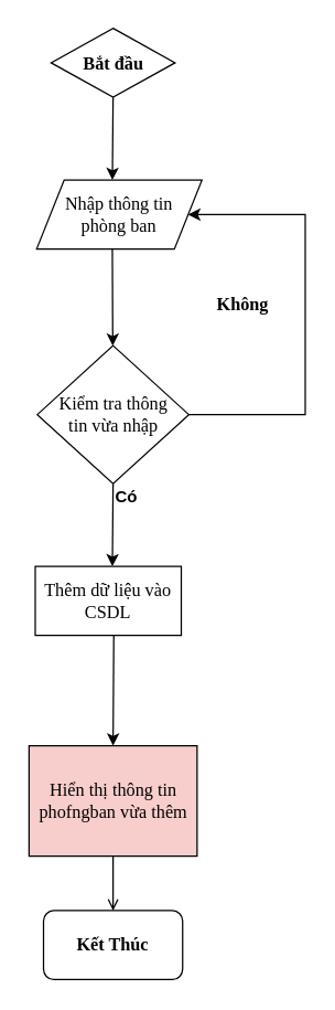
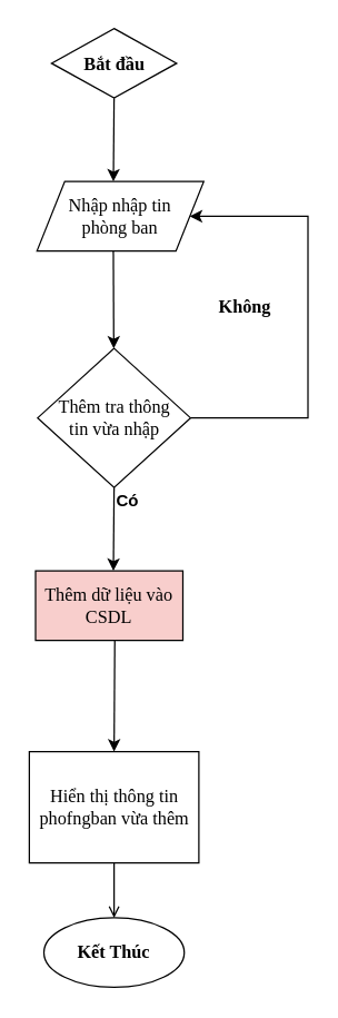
  <mxCell id="0" />
  <mxCell id="1" parent="0" />
  <mxCell id="2" style="edgeStyle=orthogonalEdgeStyle;rounded=0;orthogonalLoop=1;jettySize=auto;html=1;exitX=0.5;exitY=1;exitDx=0;exitDy=0;fontSize=13;fontFamily=Times New Roman;fontStyle=0" edge="1" parent="1" source="3"><mxGeometry relative="1" as="geometry"><mxPoint x="81" y="130" as="targetPoint" /></mxGeometry></mxCell>
  <mxCell id="3" value="&lt;font style=&quot;font-size: 13px;&quot;&gt;Bắt đầu&lt;/font&gt;" style="rhombus;whiteSpace=wrap;html=1;fontSize=13;fontFamily=Times New Roman;fontStyle=1;" vertex="1" parent="1"><mxGeometry x="36.5" y="20" width="90" height="50" as="geometry" /></mxCell>
  <mxCell id="4" style="rounded=0;orthogonalLoop=1;jettySize=auto;html=1;exitX=0.458;exitY=0.978;exitDx=0;exitDy=0;exitPerimeter=0;fontSize=13;fontFamily=Times New Roman;fontStyle=0" edge="1" parent="1" source="5" target="8"><mxGeometry relative="1" as="geometry" /></mxCell>
- <mxCell id="5" value="&lt;font style=&quot;font-size: 13px;&quot;&gt;Nhập thông tin&lt;br&gt;phòng ban&lt;br&gt;&lt;/font&gt;" style="shape=parallelogram;perimeter=parallelogramPerimeter;whiteSpace=wrap;html=1;fixedSize=1;fontSize=13;fontFamily=Times New Roman;fontStyle=0" vertex="1" parent="1"><mxGeometry x="26" y="130" width="120" height="50" as="geometry" /></mxCell>
+ <mxCell id="5" value="&lt;font style=&quot;font-size: 13px;&quot;&gt;Nhập nhập tin&lt;br&gt;phòng ban&lt;br&gt;&lt;/font&gt;" style="shape=parallelogram;perimeter=parallelogramPerimeter;whiteSpace=wrap;html=1;fixedSize=1;fontSize=13;fontFamily=Times New Roman;fontStyle=0" vertex="1" parent="1"><mxGeometry x="26" y="130" width="120" height="50" as="geometry" /></mxCell>
  <mxCell id="6" style="rounded=0;orthogonalLoop=1;jettySize=auto;html=1;exitX=0.5;exitY=1;exitDx=0;exitDy=0;fontSize=13;fontFamily=Times New Roman;fontStyle=0" edge="1" parent="1" source="8"><mxGeometry relative="1" as="geometry"><mxPoint x="81" y="410" as="targetPoint" /></mxGeometry></mxCell>
  <mxCell id="7" style="edgeStyle=elbowEdgeStyle;rounded=0;orthogonalLoop=1;jettySize=auto;html=1;exitX=1;exitY=0.5;exitDx=0;exitDy=0;entryX=1;entryY=0.5;entryDx=0;entryDy=0;" edge="1" parent="1" source="8" target="5"><mxGeometry relative="1" as="geometry"><mxPoint x="81" y="90" as="targetPoint" /><Array as="points"><mxPoint x="221" y="170" /><mxPoint x="221" y="190" /></Array></mxGeometry></mxCell>
- <mxCell id="8" value="Kiểm tra thông&lt;br&gt;tin vừa nhập" style="rhombus;whiteSpace=wrap;html=1;fontSize=13;fontFamily=Times New Roman;fontStyle=0" vertex="1" parent="1"><mxGeometry x="26.5" y="250" width="110" height="100" as="geometry" /></mxCell>
+ <mxCell id="8" value="Thêm tra thông&lt;br&gt;tin vừa nhập" style="rhombus;whiteSpace=wrap;html=1;fontSize=13;fontFamily=Times New Roman;fontStyle=0" vertex="1" parent="1"><mxGeometry x="26.5" y="250" width="110" height="100" as="geometry" /></mxCell>
  <mxCell id="9" style="rounded=0;orthogonalLoop=1;jettySize=auto;html=1;entryX=0.5;entryY=0;entryDx=0;entryDy=0;" edge="1" parent="1"><mxGeometry relative="1" as="geometry"><mxPoint x="82" y="460" as="sourcePoint" /><mxPoint x="81.5" y="540" as="targetPoint" /></mxGeometry></mxCell>
- <mxCell id="10" value="Thêm dữ liệu vào CSDL" style="rounded=0;whiteSpace=wrap;html=1;fontSize=13;fontFamily=Times New Roman;fontStyle=0" vertex="1" parent="1"><mxGeometry x="25" y="410" width="106" height="50" as="geometry" /></mxCell>
- <mxCell id="11" value="&lt;font style=&quot;font-size: 13px;&quot;&gt;&lt;span style=&quot;font-size: 13px;&quot;&gt;Kết Thúc&lt;/span&gt;&lt;/font&gt;" style="whiteSpace=wrap;html=1;fontSize=13;fontFamily=Times New Roman;fontStyle=1;rounded=1;" vertex="1" parent="1"><mxGeometry x="31" y="659.46" width="101" height="50" as="geometry" /></mxCell>
+ <mxCell id="10" value="Thêm dữ liệu vào CSDL" style="rounded=0;whiteSpace=wrap;html=1;fontSize=13;fontFamily=Times New Roman;fontStyle=0;fillColor=#f8cecc;" vertex="1" parent="1"><mxGeometry x="25" y="410" width="106" height="50" as="geometry" /></mxCell>
+ <mxCell id="11" value="&lt;font style=&quot;font-size: 13px;&quot;&gt;&lt;span style=&quot;font-size: 13px;&quot;&gt;Kết Thúc&lt;/span&gt;&lt;/font&gt;" style="ellipse;whiteSpace=wrap;html=1;fontSize=13;fontFamily=Times New Roman;fontStyle=1" vertex="1" parent="1"><mxGeometry x="31" y="659.46" width="101" height="50" as="geometry" /></mxCell>
  <mxCell id="12" value="&lt;b&gt;Không&amp;nbsp;&lt;br&gt;&lt;/b&gt;" style="text;html=1;align=center;verticalAlign=middle;resizable=0;points=[];autosize=1;strokeColor=none;fillColor=none;fontSize=13;fontFamily=Times New Roman;fontStyle=0" vertex="1" parent="1"><mxGeometry x="146.5" y="205" width="60" height="30" as="geometry" /></mxCell>
  <mxCell id="13" value="&lt;b&gt;Có&lt;/b&gt;" style="text;html=1;align=center;verticalAlign=middle;resizable=0;points=[];autosize=1;strokeColor=none;fillColor=none;" vertex="1" parent="1"><mxGeometry x="71" y="345" width="40" height="30" as="geometry" /></mxCell>
  <mxCell id="14" style="rounded=0;orthogonalLoop=1;jettySize=auto;html=1;exitX=0.5;exitY=1;exitDx=0;exitDy=0;endArrow=open;" edge="1" parent="1" source="15" target="11"><mxGeometry relative="1" as="geometry" /></mxCell>
- <mxCell id="15" value="Hiển thị thông tin phofngban vừa thêm" style="rounded=0;whiteSpace=wrap;html=1;fontSize=13;fontFamily=Times New Roman;fontStyle=0;fillColor=#f8cecc;" vertex="1" parent="1"><mxGeometry x="20.5" y="540" width="122" height="80" as="geometry" /></mxCell>
+ <mxCell id="15" value="Hiển thị thông tin phofngban vừa thêm" style="rounded=0;whiteSpace=wrap;html=1;fontSize=13;fontFamily=Times New Roman;fontStyle=0" vertex="1" parent="1"><mxGeometry x="20.5" y="540" width="122" height="80" as="geometry" /></mxCell>
